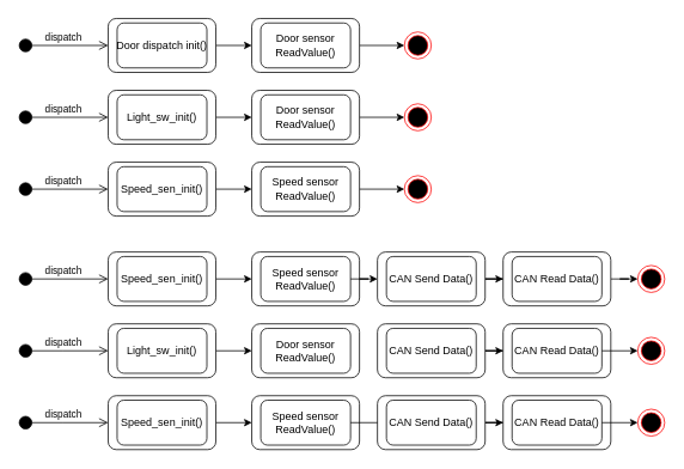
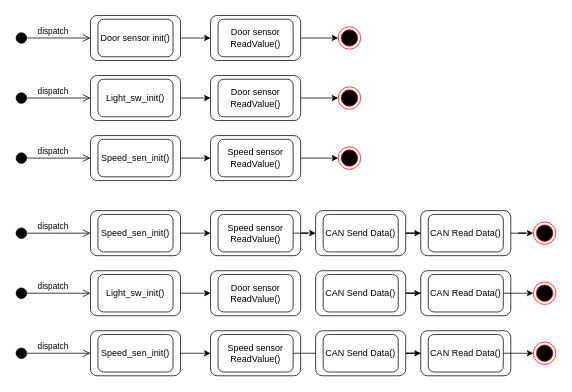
  <mxCell id="0" />
  <mxCell id="1" parent="0" />
  <mxCell id="2" value="" style="ellipse;html=1;shape=endState;fillColor=#000000;strokeColor=#ff0000;" vertex="1" parent="1"><mxGeometry x="450" y="35" width="30" height="30" as="geometry" /></mxCell>
  <mxCell id="3" value="dispatch" style="html=1;verticalAlign=bottom;startArrow=circle;startFill=1;endArrow=open;startSize=6;endSize=8;edgeStyle=elbowEdgeStyle;elbow=vertical;curved=0;rounded=0;entryX=0;entryY=0.5;entryDx=0;entryDy=0;" edge="1" parent="1" target="5"><mxGeometry width="80" relative="1" as="geometry"><mxPoint x="20" y="50" as="sourcePoint" /><mxPoint x="100" y="50" as="targetPoint" /></mxGeometry></mxCell>
  <mxCell id="4" value="" style="edgeStyle=orthogonalEdgeStyle;rounded=0;orthogonalLoop=1;jettySize=auto;html=1;" edge="1" parent="1" source="5" target="7"><mxGeometry relative="1" as="geometry" /></mxCell>
- <mxCell id="5" value="Door dispatch init()" style="rounded=1;whiteSpace=wrap;html=1;" vertex="1" parent="1"><mxGeometry x="120" y="20" width="120" height="60" as="geometry" /></mxCell>
+ <mxCell id="5" value="Door sensor init()" style="rounded=1;whiteSpace=wrap;html=1;" vertex="1" parent="1"><mxGeometry x="120" y="20" width="120" height="60" as="geometry" /></mxCell>
  <mxCell id="6" value="" style="edgeStyle=orthogonalEdgeStyle;rounded=0;orthogonalLoop=1;jettySize=auto;html=1;" edge="1" parent="1" source="7" target="2"><mxGeometry relative="1" as="geometry" /></mxCell>
  <mxCell id="7" value="Door sensor ReadValue()" style="rounded=1;whiteSpace=wrap;html=1;" vertex="1" parent="1"><mxGeometry x="280" y="20" width="120" height="60" as="geometry" /></mxCell>
  <mxCell id="8" value="" style="ellipse;html=1;shape=endState;fillColor=#000000;strokeColor=#ff0000;" vertex="1" parent="1"><mxGeometry x="450" y="115" width="30" height="30" as="geometry" /></mxCell>
  <mxCell id="9" value="dispatch" style="html=1;verticalAlign=bottom;startArrow=circle;startFill=1;endArrow=open;startSize=6;endSize=8;edgeStyle=elbowEdgeStyle;elbow=vertical;curved=0;rounded=0;entryX=0;entryY=0.5;entryDx=0;entryDy=0;" edge="1" parent="1" target="11"><mxGeometry width="80" relative="1" as="geometry"><mxPoint x="20" y="130" as="sourcePoint" /><mxPoint x="100" y="130" as="targetPoint" /></mxGeometry></mxCell>
  <mxCell id="10" value="" style="edgeStyle=orthogonalEdgeStyle;rounded=0;orthogonalLoop=1;jettySize=auto;html=1;" edge="1" parent="1" source="11" target="13"><mxGeometry relative="1" as="geometry" /></mxCell>
  <mxCell id="11" value="Light_sw_init()" style="rounded=1;whiteSpace=wrap;html=1;" vertex="1" parent="1"><mxGeometry x="120" y="100" width="120" height="60" as="geometry" /></mxCell>
  <mxCell id="12" value="" style="edgeStyle=orthogonalEdgeStyle;rounded=0;orthogonalLoop=1;jettySize=auto;html=1;" edge="1" parent="1" source="13" target="8"><mxGeometry relative="1" as="geometry" /></mxCell>
  <mxCell id="13" value="Door sensor ReadValue()" style="rounded=1;whiteSpace=wrap;html=1;" vertex="1" parent="1"><mxGeometry x="280" y="100" width="120" height="60" as="geometry" /></mxCell>
  <mxCell id="14" value="" style="ellipse;html=1;shape=endState;fillColor=#000000;strokeColor=#ff0000;" vertex="1" parent="1"><mxGeometry x="450" y="195" width="30" height="30" as="geometry" /></mxCell>
  <mxCell id="15" value="dispatch" style="html=1;verticalAlign=bottom;startArrow=circle;startFill=1;endArrow=open;startSize=6;endSize=8;edgeStyle=elbowEdgeStyle;elbow=vertical;curved=0;rounded=0;entryX=0;entryY=0.5;entryDx=0;entryDy=0;" edge="1" parent="1" target="17"><mxGeometry width="80" relative="1" as="geometry"><mxPoint x="20" y="210" as="sourcePoint" /><mxPoint x="100" y="210" as="targetPoint" /></mxGeometry></mxCell>
  <mxCell id="16" value="" style="edgeStyle=orthogonalEdgeStyle;rounded=0;orthogonalLoop=1;jettySize=auto;html=1;" edge="1" parent="1" source="17" target="19"><mxGeometry relative="1" as="geometry" /></mxCell>
  <mxCell id="17" value="Speed_sen_init()" style="rounded=1;whiteSpace=wrap;html=1;" vertex="1" parent="1"><mxGeometry x="120" y="180" width="120" height="60" as="geometry" /></mxCell>
  <mxCell id="18" value="" style="edgeStyle=orthogonalEdgeStyle;rounded=0;orthogonalLoop=1;jettySize=auto;html=1;" edge="1" parent="1" source="19" target="14"><mxGeometry relative="1" as="geometry" /></mxCell>
  <mxCell id="19" value="Speed sensor ReadValue()" style="rounded=1;whiteSpace=wrap;html=1;" vertex="1" parent="1"><mxGeometry x="280" y="180" width="120" height="60" as="geometry" /></mxCell>
  <mxCell id="20" value="" style="rounded=1;whiteSpace=wrap;html=1;fillColor=none;" vertex="1" parent="1"><mxGeometry x="130" y="25" width="100" height="50" as="geometry" /></mxCell>
  <mxCell id="21" value="" style="rounded=1;whiteSpace=wrap;html=1;fillColor=none;" vertex="1" parent="1"><mxGeometry x="290" y="25" width="100" height="50" as="geometry" /></mxCell>
  <mxCell id="22" value="" style="rounded=1;whiteSpace=wrap;html=1;fillColor=none;" vertex="1" parent="1"><mxGeometry x="130" y="105" width="100" height="50" as="geometry" /></mxCell>
  <mxCell id="23" value="" style="rounded=1;whiteSpace=wrap;html=1;fillColor=none;" vertex="1" parent="1"><mxGeometry x="290" y="105" width="100" height="50" as="geometry" /></mxCell>
  <mxCell id="24" value="" style="rounded=1;whiteSpace=wrap;html=1;fillColor=none;" vertex="1" parent="1"><mxGeometry x="130" y="185" width="100" height="50" as="geometry" /></mxCell>
  <mxCell id="25" value="" style="rounded=1;whiteSpace=wrap;html=1;fillColor=none;" vertex="1" parent="1"><mxGeometry x="290" y="185" width="100" height="50" as="geometry" /></mxCell>
  <mxCell id="26" value="" style="ellipse;html=1;shape=endState;fillColor=#000000;strokeColor=#ff0000;" vertex="1" parent="1"><mxGeometry x="710" y="295" width="30" height="30" as="geometry" /></mxCell>
  <mxCell id="27" value="dispatch" style="html=1;verticalAlign=bottom;startArrow=circle;startFill=1;endArrow=open;startSize=6;endSize=8;edgeStyle=elbowEdgeStyle;elbow=vertical;curved=0;rounded=0;entryX=0;entryY=0.5;entryDx=0;entryDy=0;" edge="1" parent="1" target="29"><mxGeometry width="80" relative="1" as="geometry"><mxPoint x="20" y="310" as="sourcePoint" /><mxPoint x="100" y="310" as="targetPoint" /></mxGeometry></mxCell>
  <mxCell id="28" value="" style="edgeStyle=orthogonalEdgeStyle;rounded=0;orthogonalLoop=1;jettySize=auto;html=1;" edge="1" parent="1" source="29" target="30"><mxGeometry relative="1" as="geometry" /></mxCell>
  <mxCell id="29" value="Speed_sen_init()" style="rounded=1;whiteSpace=wrap;html=1;" vertex="1" parent="1"><mxGeometry x="120" y="280" width="120" height="60" as="geometry" /></mxCell>
  <mxCell id="30" value="Speed sensor ReadValue()" style="rounded=1;whiteSpace=wrap;html=1;" vertex="1" parent="1"><mxGeometry x="280" y="280" width="120" height="60" as="geometry" /></mxCell>
  <mxCell id="31" value="" style="rounded=1;whiteSpace=wrap;html=1;fillColor=none;" vertex="1" parent="1"><mxGeometry x="130" y="285" width="100" height="50" as="geometry" /></mxCell>
  <mxCell id="32" value="" style="edgeStyle=orthogonalEdgeStyle;rounded=0;orthogonalLoop=1;jettySize=auto;html=1;" edge="1" parent="1" source="33" target="35"><mxGeometry relative="1" as="geometry" /></mxCell>
  <mxCell id="33" value="" style="rounded=1;whiteSpace=wrap;html=1;fillColor=none;" vertex="1" parent="1"><mxGeometry x="290" y="285" width="100" height="50" as="geometry" /></mxCell>
  <mxCell id="34" value="" style="edgeStyle=orthogonalEdgeStyle;rounded=0;orthogonalLoop=1;jettySize=auto;html=1;" edge="1" parent="1" source="35" target="38"><mxGeometry relative="1" as="geometry" /></mxCell>
  <mxCell id="35" value="CAN Send Data()" style="rounded=1;whiteSpace=wrap;html=1;" vertex="1" parent="1"><mxGeometry x="420" y="280" width="120" height="60" as="geometry" /></mxCell>
  <mxCell id="36" value="" style="rounded=1;whiteSpace=wrap;html=1;fillColor=none;" vertex="1" parent="1"><mxGeometry x="430" y="285" width="100" height="50" as="geometry" /></mxCell>
  <mxCell id="37" value="" style="edgeStyle=orthogonalEdgeStyle;rounded=0;orthogonalLoop=1;jettySize=auto;html=1;" edge="1" parent="1" source="38" target="26"><mxGeometry relative="1" as="geometry" /></mxCell>
  <mxCell id="38" value="CAN Read Data()" style="rounded=1;whiteSpace=wrap;html=1;" vertex="1" parent="1"><mxGeometry x="560" y="280" width="120" height="60" as="geometry" /></mxCell>
  <mxCell id="39" value="" style="rounded=1;whiteSpace=wrap;html=1;fillColor=none;" vertex="1" parent="1"><mxGeometry x="570" y="285" width="100" height="50" as="geometry" /></mxCell>
  <mxCell id="40" value="dispatch" style="html=1;verticalAlign=bottom;startArrow=circle;startFill=1;endArrow=open;startSize=6;endSize=8;edgeStyle=elbowEdgeStyle;elbow=vertical;curved=0;rounded=0;entryX=0;entryY=0.5;entryDx=0;entryDy=0;" edge="1" parent="1" target="42"><mxGeometry width="80" relative="1" as="geometry"><mxPoint x="20" y="390" as="sourcePoint" /><mxPoint x="100" y="390" as="targetPoint" /></mxGeometry></mxCell>
  <mxCell id="41" value="" style="edgeStyle=orthogonalEdgeStyle;rounded=0;orthogonalLoop=1;jettySize=auto;html=1;" edge="1" parent="1" source="42" target="43"><mxGeometry relative="1" as="geometry" /></mxCell>
  <mxCell id="42" value="Light_sw_init()" style="rounded=1;whiteSpace=wrap;html=1;" vertex="1" parent="1"><mxGeometry x="120" y="360" width="120" height="60" as="geometry" /></mxCell>
  <mxCell id="43" value="Door sensor ReadValue()" style="rounded=1;whiteSpace=wrap;html=1;" vertex="1" parent="1"><mxGeometry x="280" y="360" width="120" height="60" as="geometry" /></mxCell>
  <mxCell id="44" value="dispatch" style="html=1;verticalAlign=bottom;startArrow=circle;startFill=1;endArrow=open;startSize=6;endSize=8;edgeStyle=elbowEdgeStyle;elbow=vertical;curved=0;rounded=0;entryX=0;entryY=0.5;entryDx=0;entryDy=0;" edge="1" parent="1" target="46"><mxGeometry width="80" relative="1" as="geometry"><mxPoint x="20" y="470" as="sourcePoint" /><mxPoint x="100" y="470" as="targetPoint" /></mxGeometry></mxCell>
  <mxCell id="45" value="" style="edgeStyle=orthogonalEdgeStyle;rounded=0;orthogonalLoop=1;jettySize=auto;html=1;" edge="1" parent="1" source="46" target="47"><mxGeometry relative="1" as="geometry" /></mxCell>
  <mxCell id="46" value="Speed_sen_init()" style="rounded=1;whiteSpace=wrap;html=1;" vertex="1" parent="1"><mxGeometry x="120" y="440" width="120" height="60" as="geometry" /></mxCell>
  <mxCell id="47" value="Speed sensor ReadValue()" style="rounded=1;whiteSpace=wrap;html=1;" vertex="1" parent="1"><mxGeometry x="280" y="440" width="120" height="60" as="geometry" /></mxCell>
  <mxCell id="48" value="" style="rounded=1;whiteSpace=wrap;html=1;fillColor=none;" vertex="1" parent="1"><mxGeometry x="130" y="365" width="100" height="50" as="geometry" /></mxCell>
  <mxCell id="49" value="" style="rounded=1;whiteSpace=wrap;html=1;fillColor=none;" vertex="1" parent="1"><mxGeometry x="290" y="365" width="100" height="50" as="geometry" /></mxCell>
  <mxCell id="50" value="" style="rounded=1;whiteSpace=wrap;html=1;fillColor=none;" vertex="1" parent="1"><mxGeometry x="130" y="445" width="100" height="50" as="geometry" /></mxCell>
  <mxCell id="51" value="" style="edgeStyle=orthogonalEdgeStyle;rounded=0;orthogonalLoop=1;jettySize=auto;html=1;" edge="1" parent="1" source="52" target="63"><mxGeometry relative="1" as="geometry" /></mxCell>
  <mxCell id="52" value="" style="rounded=1;whiteSpace=wrap;html=1;fillColor=none;" vertex="1" parent="1"><mxGeometry x="290" y="445" width="100" height="50" as="geometry" /></mxCell>
  <mxCell id="53" value="" style="ellipse;html=1;shape=endState;fillColor=#000000;strokeColor=#ff0000;" vertex="1" parent="1"><mxGeometry x="710" y="375" width="30" height="30" as="geometry" /></mxCell>
  <mxCell id="54" value="" style="ellipse;html=1;shape=endState;fillColor=#000000;strokeColor=#ff0000;" vertex="1" parent="1"><mxGeometry x="710" y="455" width="30" height="30" as="geometry" /></mxCell>
  <mxCell id="55" value="" style="edgeStyle=orthogonalEdgeStyle;rounded=0;orthogonalLoop=1;jettySize=auto;html=1;" edge="1" parent="1" source="56" target="58"><mxGeometry relative="1" as="geometry" /></mxCell>
  <mxCell id="56" value="CAN Send Data()" style="rounded=1;whiteSpace=wrap;html=1;" vertex="1" parent="1"><mxGeometry x="420" y="360" width="120" height="60" as="geometry" /></mxCell>
  <mxCell id="57" value="" style="rounded=1;whiteSpace=wrap;html=1;fillColor=none;" vertex="1" parent="1"><mxGeometry x="430" y="365" width="100" height="50" as="geometry" /></mxCell>
  <mxCell id="58" value="CAN Read Data()" style="rounded=1;whiteSpace=wrap;html=1;" vertex="1" parent="1"><mxGeometry x="560" y="360" width="120" height="60" as="geometry" /></mxCell>
  <mxCell id="59" value="" style="edgeStyle=orthogonalEdgeStyle;rounded=0;orthogonalLoop=1;jettySize=auto;html=1;" edge="1" parent="1" source="60" target="53"><mxGeometry relative="1" as="geometry" /></mxCell>
  <mxCell id="60" value="" style="rounded=1;whiteSpace=wrap;html=1;fillColor=none;" vertex="1" parent="1"><mxGeometry x="570" y="365" width="100" height="50" as="geometry" /></mxCell>
  <mxCell id="61" value="" style="edgeStyle=orthogonalEdgeStyle;rounded=0;orthogonalLoop=1;jettySize=auto;html=1;" edge="1" parent="1" source="62" target="64"><mxGeometry relative="1" as="geometry" /></mxCell>
  <mxCell id="62" value="CAN Send Data()" style="rounded=1;whiteSpace=wrap;html=1;" vertex="1" parent="1"><mxGeometry x="420" y="440" width="120" height="60" as="geometry" /></mxCell>
  <mxCell id="63" value="" style="rounded=1;whiteSpace=wrap;html=1;fillColor=none;" vertex="1" parent="1"><mxGeometry x="430" y="445" width="100" height="50" as="geometry" /></mxCell>
  <mxCell id="64" value="CAN Read Data()" style="rounded=1;whiteSpace=wrap;html=1;" vertex="1" parent="1"><mxGeometry x="560" y="440" width="120" height="60" as="geometry" /></mxCell>
  <mxCell id="65" value="" style="edgeStyle=orthogonalEdgeStyle;rounded=0;orthogonalLoop=1;jettySize=auto;html=1;" edge="1" parent="1" source="66" target="54"><mxGeometry relative="1" as="geometry" /></mxCell>
  <mxCell id="66" value="" style="rounded=1;whiteSpace=wrap;html=1;fillColor=none;" vertex="1" parent="1"><mxGeometry x="570" y="445" width="100" height="50" as="geometry" /></mxCell>
